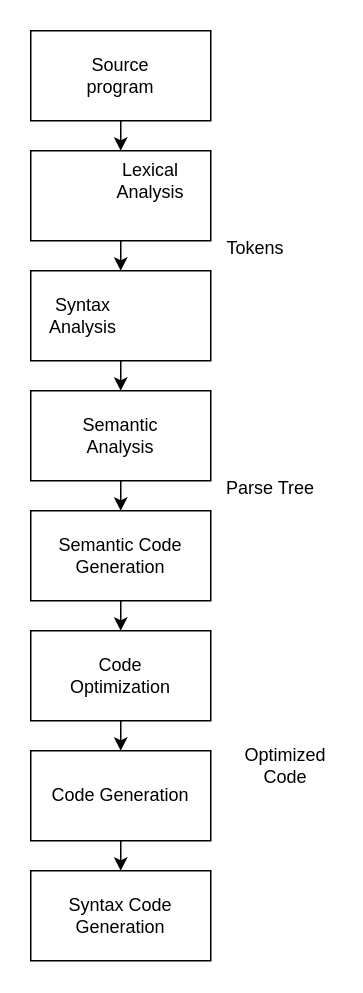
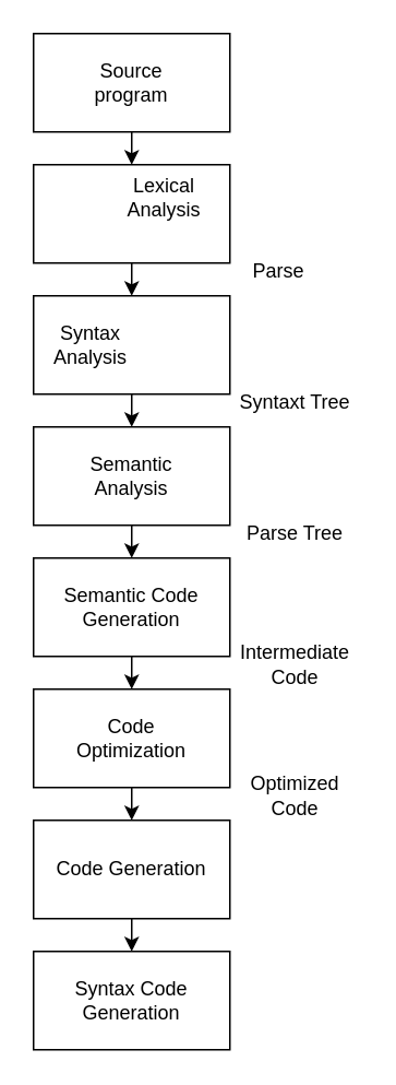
  <mxCell id="0" />
  <mxCell id="1" parent="0" />
  <mxCell id="2" style="edgeStyle=orthogonalEdgeStyle;rounded=0;orthogonalLoop=1;jettySize=auto;html=1;exitX=0.5;exitY=1;exitDx=0;exitDy=0;entryX=0.5;entryY=0;entryDx=0;entryDy=0;" edge="1" parent="1" source="3" target="9"><mxGeometry relative="1" as="geometry" /></mxCell>
  <mxCell id="3" value="" style="rounded=0;whiteSpace=wrap;html=1;" vertex="1" parent="1"><mxGeometry x="20" y="100" width="120" height="60" as="geometry" /></mxCell>
  <mxCell id="4" style="edgeStyle=orthogonalEdgeStyle;rounded=0;orthogonalLoop=1;jettySize=auto;html=1;exitX=0.5;exitY=1;exitDx=0;exitDy=0;entryX=0.5;entryY=0;entryDx=0;entryDy=0;" edge="1" parent="1" source="5" target="3"><mxGeometry relative="1" as="geometry" /></mxCell>
  <mxCell id="5" value="" style="rounded=0;whiteSpace=wrap;html=1;" vertex="1" parent="1"><mxGeometry x="20" y="20" width="120" height="60" as="geometry" /></mxCell>
  <mxCell id="6" style="edgeStyle=orthogonalEdgeStyle;rounded=0;orthogonalLoop=1;jettySize=auto;html=1;exitX=0.5;exitY=1;exitDx=0;exitDy=0;entryX=0.5;entryY=0;entryDx=0;entryDy=0;" edge="1" parent="1" source="7" target="13"><mxGeometry relative="1" as="geometry" /></mxCell>
  <mxCell id="7" value="" style="rounded=0;whiteSpace=wrap;html=1;" vertex="1" parent="1"><mxGeometry x="20" y="260" width="120" height="60" as="geometry" /></mxCell>
  <mxCell id="8" style="edgeStyle=orthogonalEdgeStyle;rounded=0;orthogonalLoop=1;jettySize=auto;html=1;exitX=0.5;exitY=1;exitDx=0;exitDy=0;entryX=0.5;entryY=0;entryDx=0;entryDy=0;" edge="1" parent="1" source="9" target="7"><mxGeometry relative="1" as="geometry" /></mxCell>
  <mxCell id="9" value="" style="rounded=0;whiteSpace=wrap;html=1;" vertex="1" parent="1"><mxGeometry x="20" y="180" width="120" height="60" as="geometry" /></mxCell>
  <mxCell id="10" style="edgeStyle=orthogonalEdgeStyle;rounded=0;orthogonalLoop=1;jettySize=auto;html=1;exitX=0.5;exitY=1;exitDx=0;exitDy=0;entryX=0.5;entryY=0;entryDx=0;entryDy=0;" edge="1" parent="1" source="11" target="16"><mxGeometry relative="1" as="geometry" /></mxCell>
  <mxCell id="11" value="" style="rounded=0;whiteSpace=wrap;html=1;" vertex="1" parent="1"><mxGeometry x="20" y="420" width="120" height="60" as="geometry" /></mxCell>
  <mxCell id="12" style="edgeStyle=orthogonalEdgeStyle;rounded=0;orthogonalLoop=1;jettySize=auto;html=1;exitX=0.5;exitY=1;exitDx=0;exitDy=0;entryX=0.5;entryY=0;entryDx=0;entryDy=0;" edge="1" parent="1" source="13" target="11"><mxGeometry relative="1" as="geometry" /></mxCell>
  <mxCell id="13" value="" style="rounded=0;whiteSpace=wrap;html=1;" vertex="1" parent="1"><mxGeometry x="20" y="340" width="120" height="60" as="geometry" /></mxCell>
  <mxCell id="14" value="" style="rounded=0;whiteSpace=wrap;html=1;" vertex="1" parent="1"><mxGeometry x="20" y="580" width="120" height="60" as="geometry" /></mxCell>
  <mxCell id="15" style="edgeStyle=orthogonalEdgeStyle;rounded=0;orthogonalLoop=1;jettySize=auto;html=1;exitX=0.5;exitY=1;exitDx=0;exitDy=0;entryX=0.5;entryY=0;entryDx=0;entryDy=0;" edge="1" parent="1" source="16" target="14"><mxGeometry relative="1" as="geometry" /></mxCell>
  <mxCell id="16" value="" style="rounded=0;whiteSpace=wrap;html=1;" vertex="1" parent="1"><mxGeometry x="20" y="500" width="120" height="60" as="geometry" /></mxCell>
  <mxCell id="17" value="Source program" style="text;html=1;strokeColor=none;fillColor=none;align=center;verticalAlign=middle;whiteSpace=wrap;rounded=0;" vertex="1" parent="1"><mxGeometry x="50" y="35" width="60" height="30" as="geometry" /></mxCell>
  <mxCell id="18" value="Lexical Analysis" style="text;html=1;strokeColor=none;fillColor=none;align=center;verticalAlign=middle;whiteSpace=wrap;rounded=0;" vertex="1" parent="1"><mxGeometry x="70" y="105" width="60" height="30" as="geometry" /></mxCell>
  <mxCell id="19" value="Syntax Analysis" style="text;html=1;strokeColor=none;fillColor=none;align=center;verticalAlign=middle;whiteSpace=wrap;rounded=0;" vertex="1" parent="1"><mxGeometry x="25" y="195" width="60" height="30" as="geometry" /></mxCell>
  <mxCell id="20" value="Semantic Analysis" style="text;html=1;strokeColor=none;fillColor=none;align=center;verticalAlign=middle;whiteSpace=wrap;rounded=0;" vertex="1" parent="1"><mxGeometry x="50" y="275" width="60" height="30" as="geometry" /></mxCell>
  <mxCell id="21" value="Code Optimization" style="text;html=1;strokeColor=none;fillColor=none;align=center;verticalAlign=middle;whiteSpace=wrap;rounded=0;" vertex="1" parent="1"><mxGeometry x="30" y="435" width="100" height="30" as="geometry" /></mxCell>
  <mxCell id="22" value="Semantic Code Generation" style="text;html=1;strokeColor=none;fillColor=none;align=center;verticalAlign=middle;whiteSpace=wrap;rounded=0;" vertex="1" parent="1"><mxGeometry x="30" y="355" width="100" height="30" as="geometry" /></mxCell>
  <mxCell id="23" value="Code Generation" style="text;html=1;strokeColor=none;fillColor=none;align=center;verticalAlign=middle;whiteSpace=wrap;rounded=0;" vertex="1" parent="1"><mxGeometry x="30" y="515" width="100" height="30" as="geometry" /></mxCell>
  <mxCell id="24" value="Syntax Code Generation" style="text;html=1;strokeColor=none;fillColor=none;align=center;verticalAlign=middle;whiteSpace=wrap;rounded=0;" vertex="1" parent="1"><mxGeometry x="30" y="595" width="100" height="30" as="geometry" /></mxCell>
- <mxCell id="25" value="Tokens" style="text;html=1;strokeColor=none;fillColor=none;align=center;verticalAlign=middle;whiteSpace=wrap;rounded=0;" vertex="1" parent="1"><mxGeometry x="140" y="150" width="60" height="30" as="geometry" /></mxCell>
+ <mxCell id="25" value="Parse" style="text;html=1;strokeColor=none;fillColor=none;align=center;verticalAlign=middle;whiteSpace=wrap;rounded=0;" vertex="1" parent="1"><mxGeometry x="140" y="150" width="60" height="30" as="geometry" /></mxCell>
+ <mxCell id="26" value="Syntaxt Tree" style="text;html=1;strokeColor=none;fillColor=none;align=center;verticalAlign=middle;whiteSpace=wrap;rounded=0;" vertex="1" parent="1"><mxGeometry x="140" y="230" width="80" height="30" as="geometry" /></mxCell>
  <mxCell id="27" value="Parse Tree" style="text;html=1;strokeColor=none;fillColor=none;align=center;verticalAlign=middle;whiteSpace=wrap;rounded=0;" vertex="1" parent="1"><mxGeometry x="140" y="310" width="80" height="30" as="geometry" /></mxCell>
- <mxCell id="29" value="Optimized Code" style="text;html=1;strokeColor=none;fillColor=none;align=center;verticalAlign=middle;whiteSpace=wrap;rounded=0;" vertex="1" parent="1"><mxGeometry x="150" y="495" width="80" height="30" as="geometry" /></mxCell>
+ <mxCell id="28" value="Intermediate Code" style="text;html=1;strokeColor=none;fillColor=none;align=center;verticalAlign=middle;whiteSpace=wrap;rounded=0;" vertex="1" parent="1"><mxGeometry x="140" y="390" width="80" height="30" as="geometry" /></mxCell>
+ <mxCell id="29" value="Optimized Code" style="text;html=1;strokeColor=none;fillColor=none;align=center;verticalAlign=middle;whiteSpace=wrap;rounded=0;" vertex="1" parent="1"><mxGeometry x="140" y="470" width="80" height="30" as="geometry" /></mxCell>
